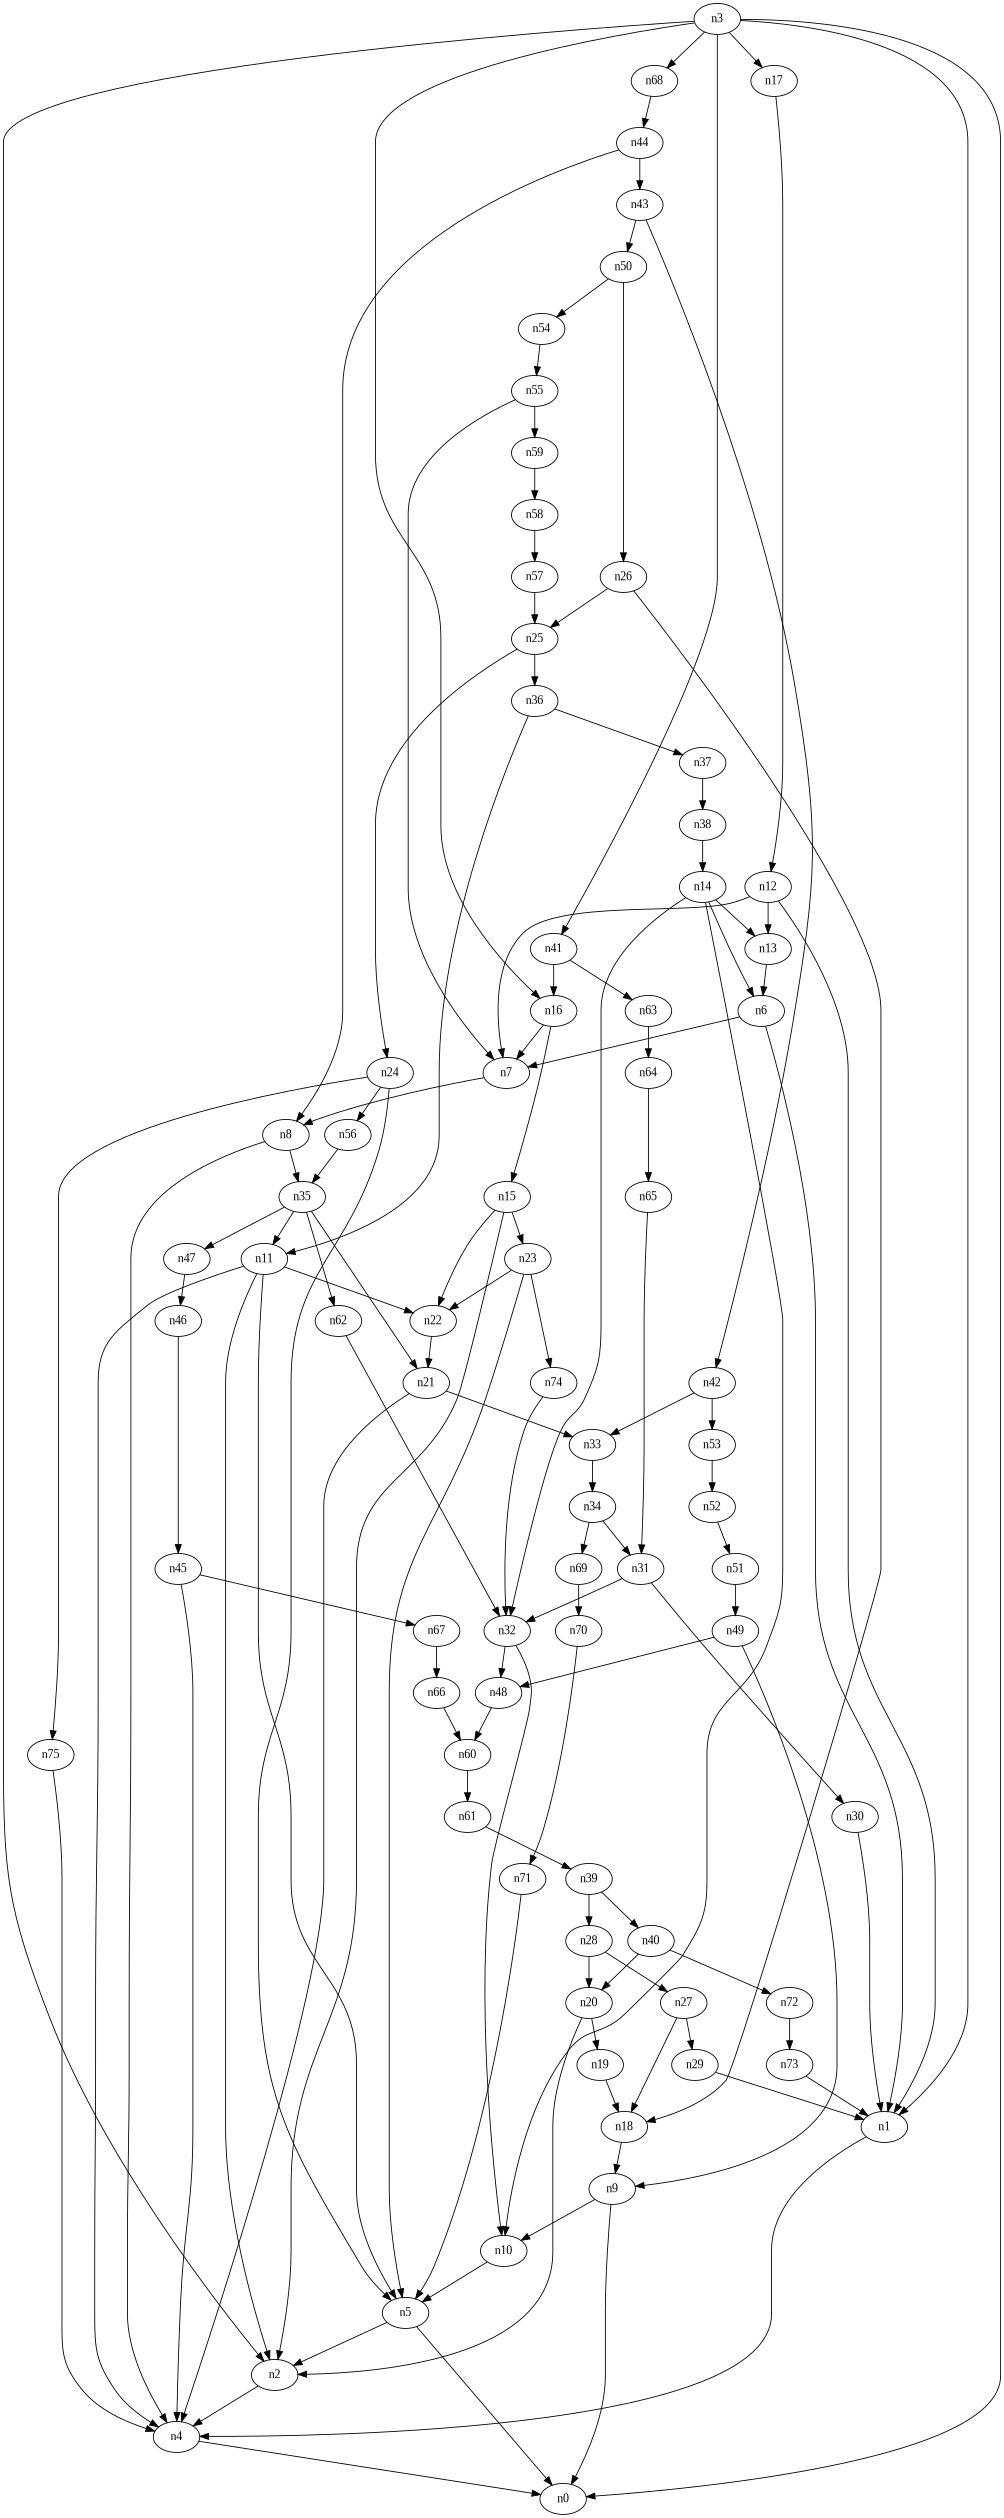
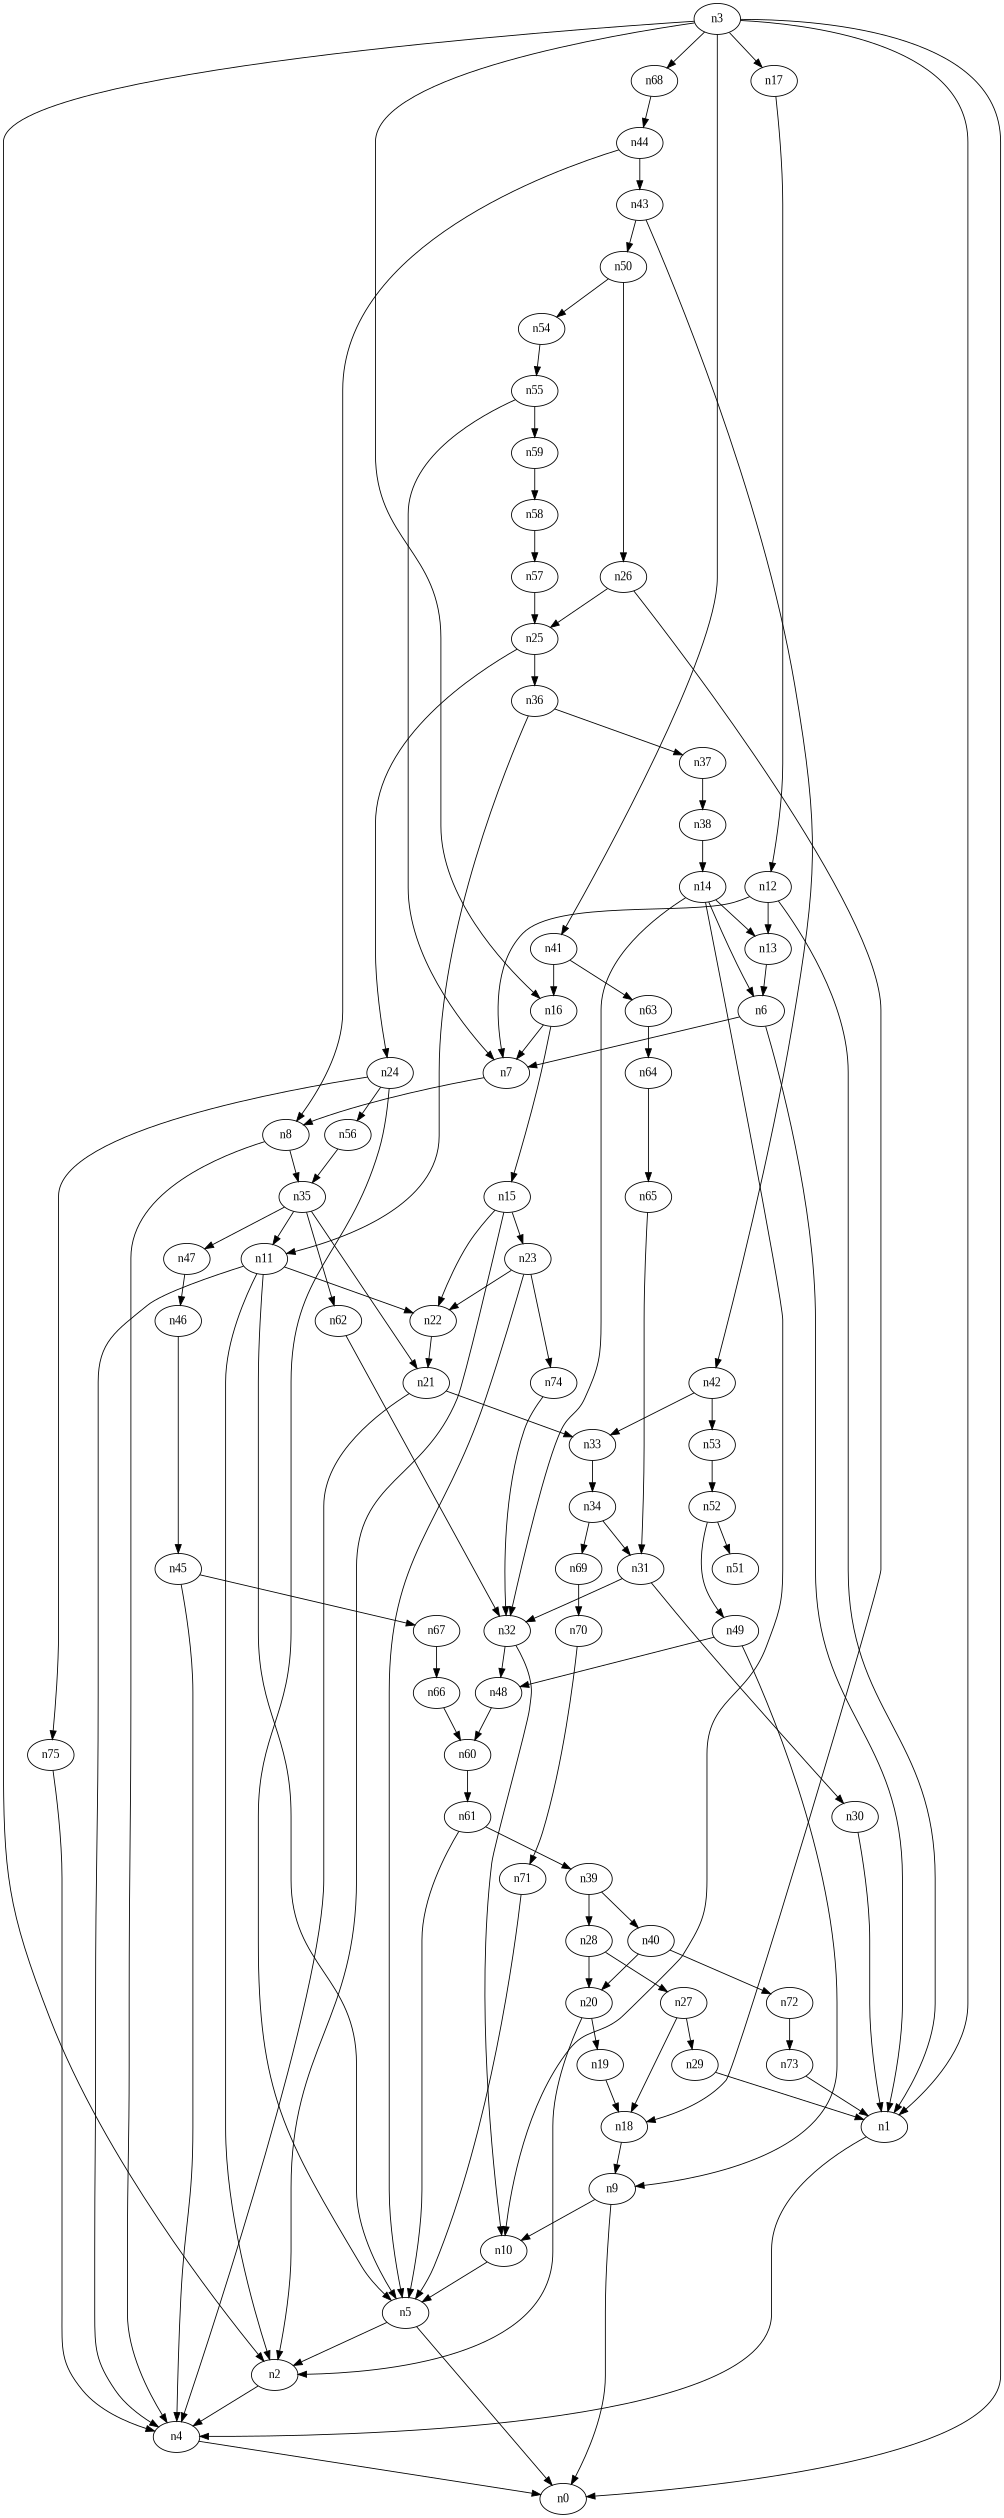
  digraph {
    fontname="Liberation Serif"
    node [fontname="Liberation Serif"]
    edge [fontname="Liberation Serif"]
    n1
    n4
    n0
    n2
    n3
    n16
    n17
    n41
    n68
    n7
    n15
    n12
    n63
    n44
    n8
    n22
    n23
    n13
    n64
    n43
    n5
    n6
    n35
    n11
    n21
    n47
    n62
    n33
    n46
    n32
    n9
    n10
    n14
    n48
    n60
    n74
    n18
    n19
    n20
    n34
    n31
    n69
    n24
    n56
    n75
    n25
    n36
    n37
    n38
    n26
    n27
    n29
    n28
    n30
    n61
    n70
    n71
    n45
    n39
    n40
    n72
    n73
    n65
    n42
    n53
    n52
    n51
    n50
    n54
    n55
    n67
    n66
    n49
    n59
    n58
    n57
    n1 -> n4
    n4 -> n0
    n2 -> n4
    n3 -> n1
    n3 -> n0
    n3 -> n2
    n3 -> n16
    n3 -> n17
    n3 -> n41
    n3 -> n68
    n16 -> n7
    n16 -> n15
    n17 -> n12
    n41 -> n16
    n41 -> n63
    n68 -> n44
    n7 -> n8
    n15 -> n2
    n15 -> n22
    n15 -> n23
    n12 -> n1
    n12 -> n7
    n12 -> n13
    n63 -> n64
    n44 -> n8
    n44 -> n43
    n8 -> n4
    n8 -> n35
    n22 -> n21
    n23 -> n22
    n23 -> n5
    n23 -> n74
    n13 -> n6
    n64 -> n65
    n43 -> n42
    n43 -> n50
    n5 -> n0
    n5 -> n2
    n6 -> n1
    n6 -> n7
    n35 -> n11
    n35 -> n21
    n35 -> n47
    n35 -> n62
    n11 -> n4
    n11 -> n2
    n11 -> n22
    n11 -> n5
    n21 -> n4
    n21 -> n33
    n47 -> n46
    n62 -> n32
    n33 -> n34
    n46 -> n45
    n32 -> n10
    n32 -> n48
    n9 -> n0
    n9 -> n10
    n10 -> n5
    n14 -> n13
    n14 -> n6
    n14 -> n32
    n14 -> n10
    n48 -> n60
    n60 -> n61
    n74 -> n32
    n18 -> n9
    n19 -> n18
    n20 -> n2
    n20 -> n19
    n34 -> n31
    n34 -> n69
    n31 -> n32
    n31 -> n30
    n69 -> n70
    n24 -> n5
    n24 -> n56
    n24 -> n75
    n56 -> n35
    n75 -> n4
    n25 -> n24
    n25 -> n36
    n36 -> n11
    n36 -> n37
    n37 -> n38
    n38 -> n14
    n26 -> n18
    n26 -> n25
    n27 -> n18
    n27 -> n29
    n29 -> n1
    n28 -> n20
    n28 -> n27
    n30 -> n1
+   n61 -> n5
    n61 -> n39
    n70 -> n71
    n71 -> n5
    n45 -> n4
    n45 -> n67
    n39 -> n28
    n39 -> n40
    n40 -> n20
    n40 -> n72
    n72 -> n73
    n73 -> n1
    n65 -> n31
    n42 -> n33
    n42 -> n53
    n53 -> n52
    n52 -> n51
-   n51 -> n49
+   n52 -> n49
    n50 -> n26
    n50 -> n54
    n54 -> n55
    n55 -> n7
    n55 -> n59
    n67 -> n66
    n66 -> n60
    n49 -> n9
    n49 -> n48
    n59 -> n58
    n58 -> n57
    n57 -> n25
  }
